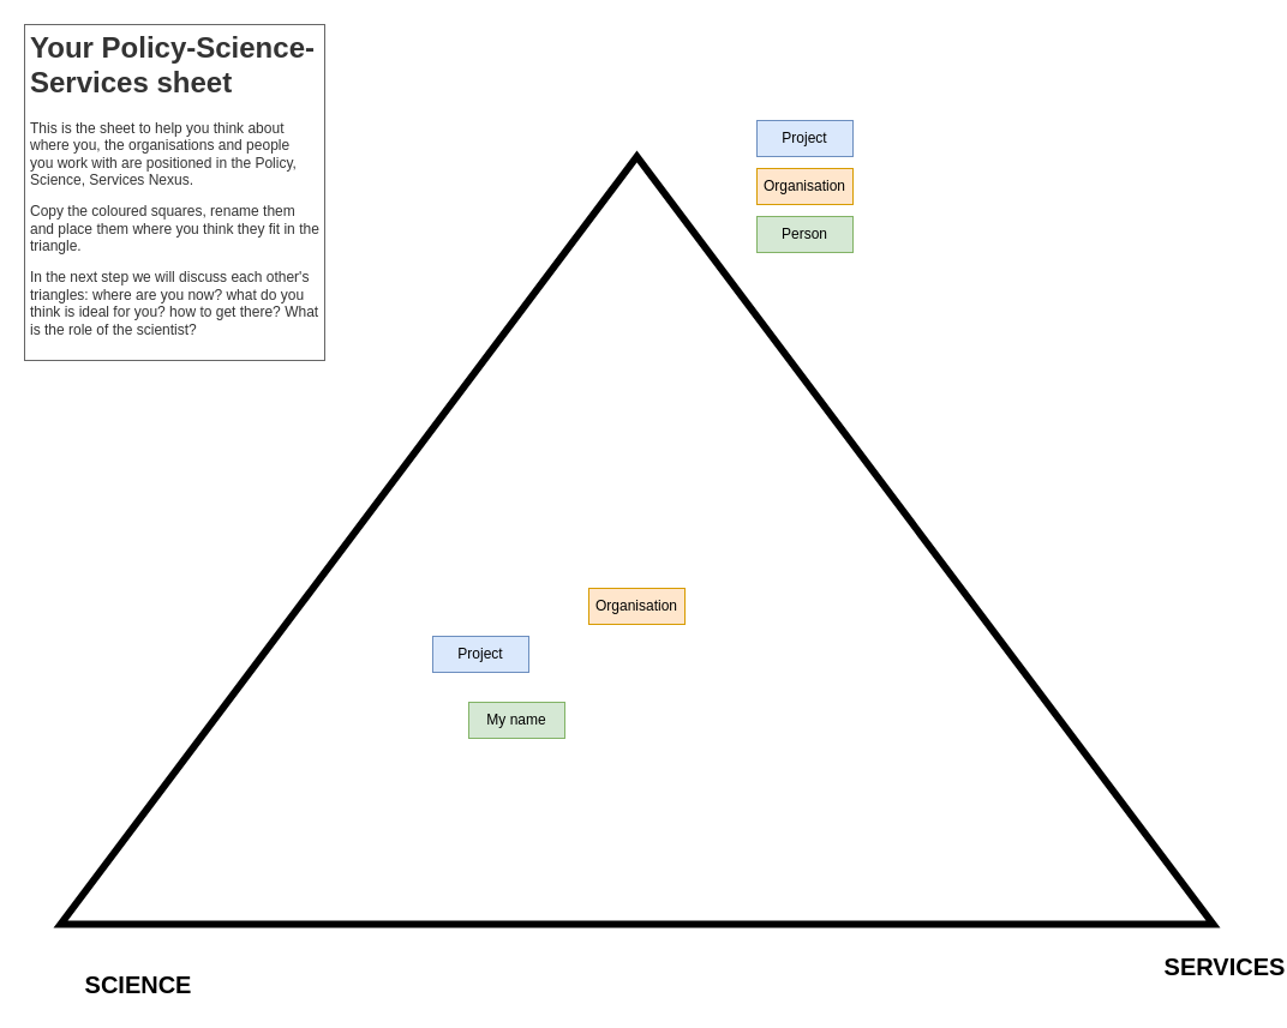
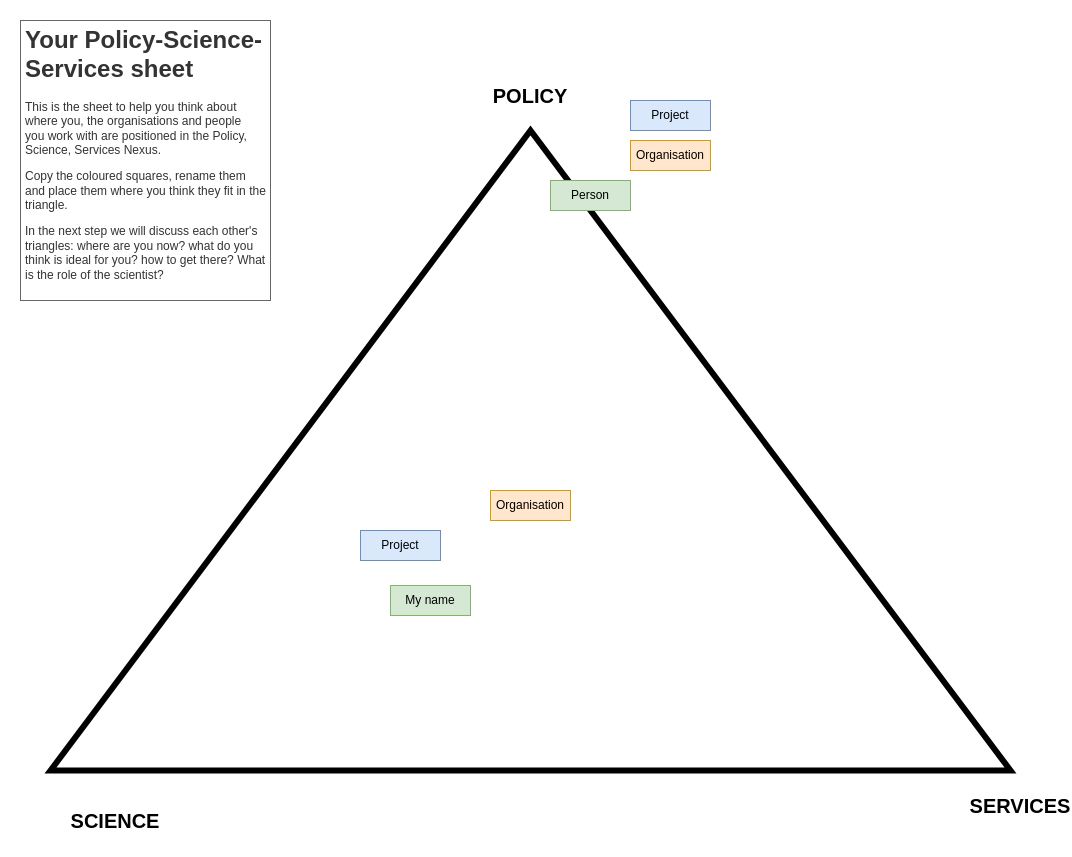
  <mxCell id="0" />
  <mxCell id="1" parent="0" />
  <mxCell id="2" value="" style="verticalLabelPosition=bottom;verticalAlign=top;html=1;shape=mxgraph.basic.acute_triangle;dx=0.5;strokeWidth=6;" vertex="1" parent="1"><mxGeometry x="50" y="130" width="960" height="640" as="geometry" /></mxCell>
  <mxCell id="3" value="Project" style="text;html=1;strokeColor=#6c8ebf;fillColor=#dae8fc;align=center;verticalAlign=middle;whiteSpace=wrap;rounded=0;" vertex="1" parent="1"><mxGeometry x="630" y="100" width="80" height="30" as="geometry" /></mxCell>
  <mxCell id="4" value="Organisation" style="text;html=1;strokeColor=#d79b00;fillColor=#ffe6cc;align=center;verticalAlign=middle;whiteSpace=wrap;rounded=0;" vertex="1" parent="1"><mxGeometry x="630" y="140" width="80" height="30" as="geometry" /></mxCell>
- <mxCell id="5" value="Person" style="text;html=1;strokeColor=#82b366;fillColor=#d5e8d4;align=center;verticalAlign=middle;whiteSpace=wrap;rounded=0;" vertex="1" parent="1"><mxGeometry x="630" y="180" width="80" height="30" as="geometry" /></mxCell>
+ <mxCell id="5" value="Person" style="text;html=1;strokeColor=#82b366;fillColor=#d5e8d4;align=center;verticalAlign=middle;whiteSpace=wrap;rounded=0;" vertex="1" parent="1"><mxGeometry x="550" y="180" width="80" height="30" as="geometry" /></mxCell>
  <mxCell id="6" value="&lt;h1&gt;Your Policy-Science-Services sheet&lt;/h1&gt;&lt;p&gt;This is the sheet to help you think about where you, the organisations and people&amp;nbsp; you work with are positioned in the Policy, Science, Services Nexus.&lt;/p&gt;&lt;p&gt;Copy the coloured squares, rename them and place them where you think they fit in the triangle.&lt;/p&gt;&lt;p&gt;&lt;span&gt;In the next step we will discuss each other's triangles: where are you now? what do you think is ideal for you? how to get there? What is the role of the scientist?&lt;/span&gt;&lt;/p&gt;&lt;p&gt;&lt;br&gt;&lt;/p&gt;" style="text;html=1;strokeColor=#666666;fillColor=none;spacing=5;spacingTop=-20;whiteSpace=wrap;overflow=hidden;rounded=0;fontColor=#333333;" vertex="1" parent="1"><mxGeometry x="20" y="20" width="250" height="280" as="geometry" /></mxCell>
+ <mxCell id="7" value="&lt;b&gt;&lt;font style=&quot;font-size: 20px&quot;&gt;POLICY&lt;/font&gt;&lt;/b&gt;" style="text;html=1;strokeColor=none;fillColor=none;align=center;verticalAlign=middle;whiteSpace=wrap;rounded=0;" vertex="1" parent="1"><mxGeometry x="500" y="80" width="60" height="30" as="geometry" /></mxCell>
  <mxCell id="8" value="&lt;b&gt;&lt;font style=&quot;font-size: 20px&quot;&gt;SCIENCE&lt;/font&gt;&lt;/b&gt;" style="text;html=1;strokeColor=none;fillColor=none;align=center;verticalAlign=middle;whiteSpace=wrap;rounded=0;" vertex="1" parent="1"><mxGeometry x="85" y="805" width="60" height="30" as="geometry" /></mxCell>
  <mxCell id="9" value="&lt;b&gt;&lt;font style=&quot;font-size: 20px&quot;&gt;SERVICES&lt;/font&gt;&lt;/b&gt;" style="text;html=1;strokeColor=none;fillColor=none;align=center;verticalAlign=middle;whiteSpace=wrap;rounded=0;" vertex="1" parent="1"><mxGeometry x="990" y="790" width="60" height="30" as="geometry" /></mxCell>
  <mxCell id="10" value="Project" style="text;html=1;strokeColor=#6c8ebf;fillColor=#dae8fc;align=center;verticalAlign=middle;whiteSpace=wrap;rounded=0;" vertex="1" parent="1"><mxGeometry x="360" y="530" width="80" height="30" as="geometry" /></mxCell>
  <mxCell id="11" value="My name" style="text;html=1;strokeColor=#82b366;fillColor=#d5e8d4;align=center;verticalAlign=middle;whiteSpace=wrap;rounded=0;" vertex="1" parent="1"><mxGeometry x="390" y="585" width="80" height="30" as="geometry" /></mxCell>
  <mxCell id="12" value="Organisation" style="text;html=1;strokeColor=#d79b00;fillColor=#ffe6cc;align=center;verticalAlign=middle;whiteSpace=wrap;rounded=0;" vertex="1" parent="1"><mxGeometry x="490" y="490" width="80" height="30" as="geometry" /></mxCell>
